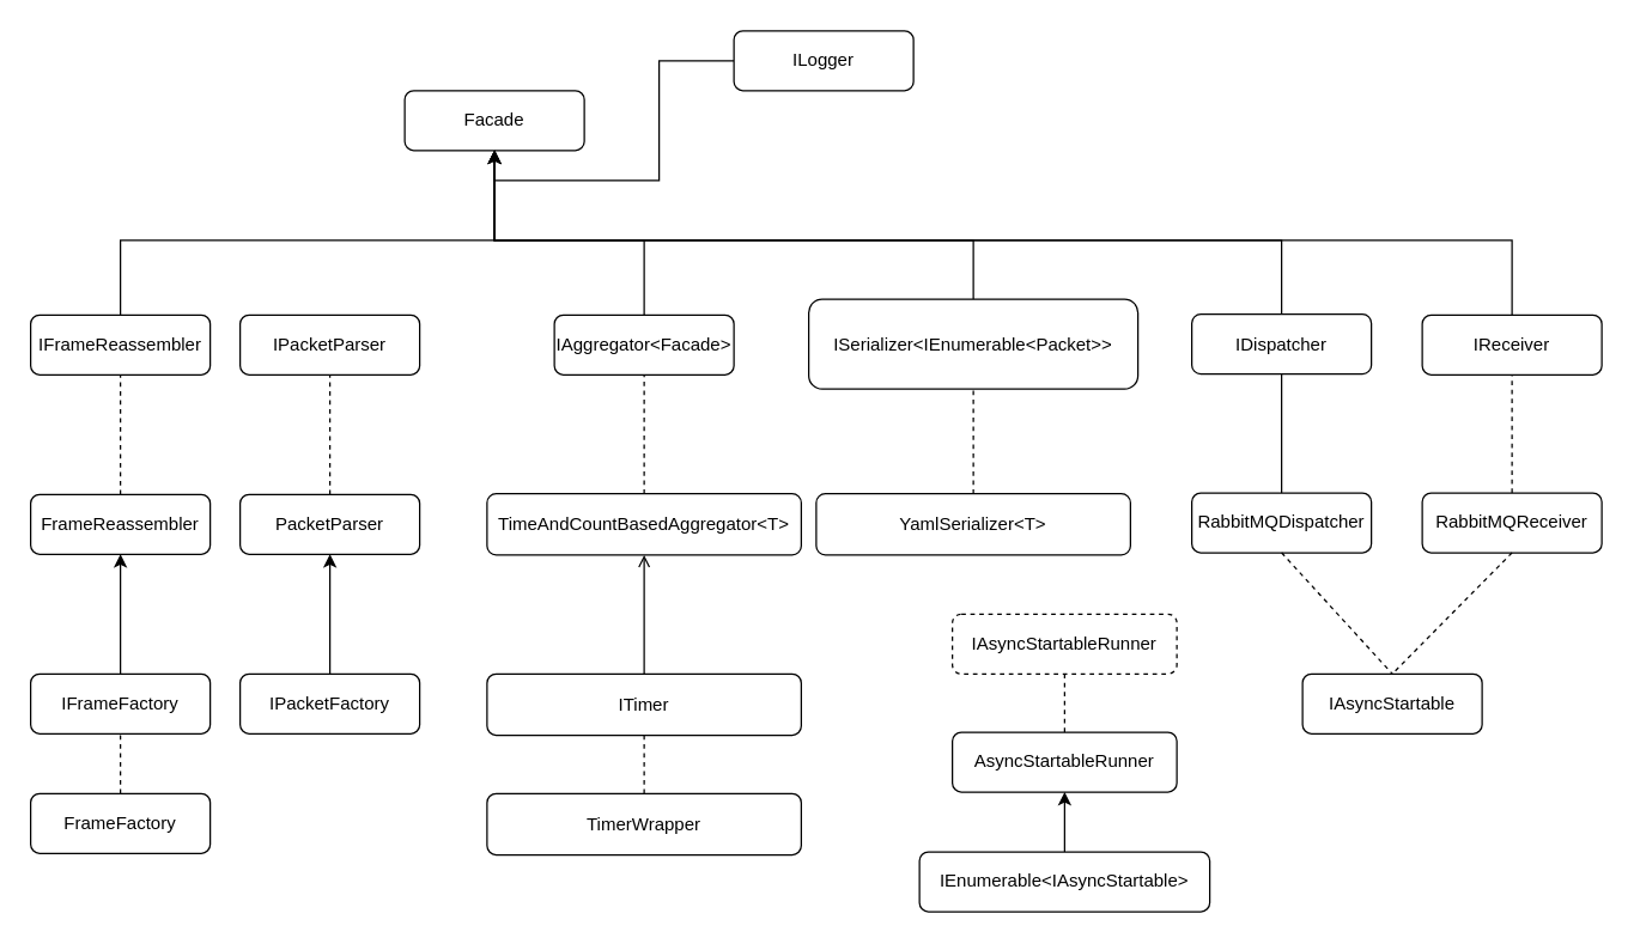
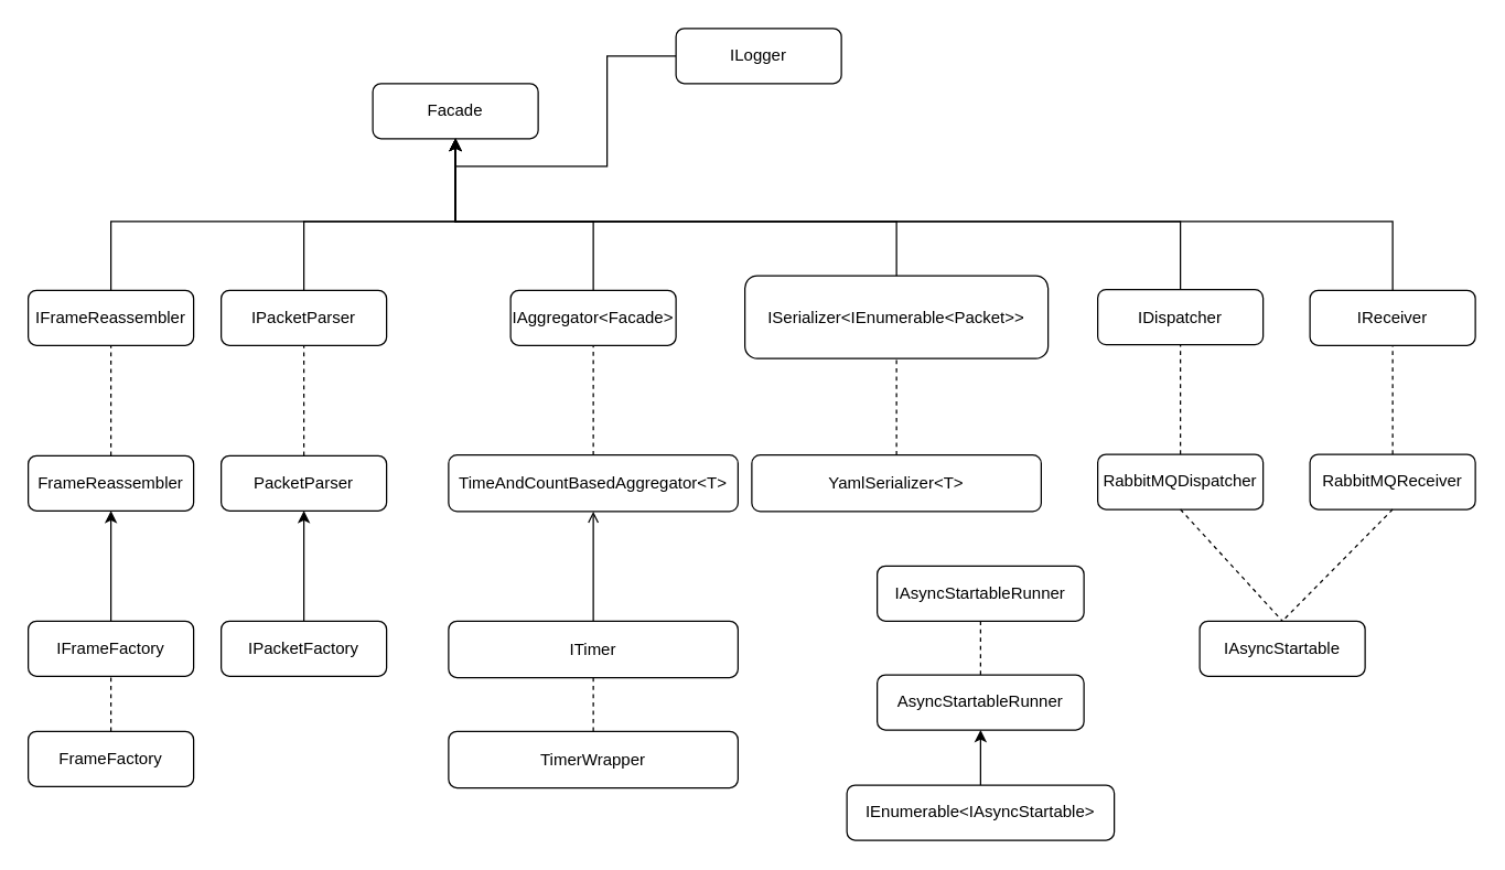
  <mxCell id="0" />
  <mxCell id="1" parent="0" />
  <mxCell id="2" value="Facade" style="rounded=1;whiteSpace=wrap;html=1;fontSize=12;glass=0;strokeWidth=1;shadow=0;" parent="1" vertex="1"><mxGeometry x="270" y="60" width="120" height="40" as="geometry" /></mxCell>
  <mxCell id="3" style="edgeStyle=orthogonalEdgeStyle;rounded=0;orthogonalLoop=1;jettySize=auto;html=1;entryX=0.5;entryY=1;entryDx=0;entryDy=0;" edge="1" parent="1" source="4" target="2"><mxGeometry relative="1" as="geometry"><Array as="points"><mxPoint x="1010" y="160" /><mxPoint x="330" y="160" /></Array></mxGeometry></mxCell>
  <mxCell id="4" value="IReceiver" style="rounded=1;whiteSpace=wrap;html=1;fontSize=12;glass=0;strokeWidth=1;shadow=0;" vertex="1" parent="1"><mxGeometry x="950" y="210" width="120" height="40" as="geometry" /></mxCell>
  <mxCell id="5" value="RabbitMQReceiver" style="rounded=1;whiteSpace=wrap;html=1;fontSize=12;glass=0;strokeWidth=1;shadow=0;" vertex="1" parent="1"><mxGeometry x="950" y="329" width="120" height="40" as="geometry" /></mxCell>
  <mxCell id="6" style="edgeStyle=orthogonalEdgeStyle;rounded=0;orthogonalLoop=1;jettySize=auto;html=1;entryX=0.5;entryY=1;entryDx=0;entryDy=0;" edge="1" parent="1" source="7" target="2"><mxGeometry relative="1" as="geometry"><Array as="points"><mxPoint x="80" y="160" /><mxPoint x="330" y="160" /></Array></mxGeometry></mxCell>
  <mxCell id="7" value="IFrameReassembler" style="rounded=1;whiteSpace=wrap;html=1;fontSize=12;glass=0;strokeWidth=1;shadow=0;" vertex="1" parent="1"><mxGeometry x="20" y="210" width="120" height="40" as="geometry" /></mxCell>
  <mxCell id="8" value="FrameReassembler" style="rounded=1;whiteSpace=wrap;html=1;fontSize=12;glass=0;strokeWidth=1;shadow=0;" vertex="1" parent="1"><mxGeometry x="20" y="330" width="120" height="40" as="geometry" /></mxCell>
  <mxCell id="9" style="edgeStyle=orthogonalEdgeStyle;rounded=0;orthogonalLoop=1;jettySize=auto;html=1;entryX=0.5;entryY=1;entryDx=0;entryDy=0;" edge="1" parent="1" source="10" target="8"><mxGeometry relative="1" as="geometry" /></mxCell>
  <mxCell id="10" value="IFrameFactory" style="rounded=1;whiteSpace=wrap;html=1;fontSize=12;glass=0;strokeWidth=1;shadow=0;" vertex="1" parent="1"><mxGeometry x="20" y="450" width="120" height="40" as="geometry" /></mxCell>
+ <mxCell id="11" style="edgeStyle=orthogonalEdgeStyle;rounded=0;orthogonalLoop=1;jettySize=auto;html=1;entryX=0.5;entryY=1;entryDx=0;entryDy=0;" edge="1" parent="1" source="12" target="2"><mxGeometry relative="1" as="geometry"><Array as="points"><mxPoint x="220" y="160" /><mxPoint x="330" y="160" /></Array></mxGeometry></mxCell>
  <mxCell id="12" value="IPacketParser" style="rounded=1;whiteSpace=wrap;html=1;fontSize=12;glass=0;strokeWidth=1;shadow=0;" vertex="1" parent="1"><mxGeometry x="160" y="210" width="120" height="40" as="geometry" /></mxCell>
  <mxCell id="13" value="PacketParser" style="rounded=1;whiteSpace=wrap;html=1;fontSize=12;glass=0;strokeWidth=1;shadow=0;" vertex="1" parent="1"><mxGeometry x="160" y="330" width="120" height="40" as="geometry" /></mxCell>
  <mxCell id="14" value="&lt;span style=&quot;color: rgba(0 , 0 , 0 , 0) ; font-family: monospace ; font-size: 0px&quot;&gt;%3CmxGraphModel%3E%3Croot%3E%3CmxCell%20id%3D%220%22%2F%3E%3CmxCell%20id%3D%221%22%20parent%3D%220%22%2F%3E%3CmxCell%20id%3D%222%22%20value%3D%22IPacketParser%22%20style%3D%22rounded%3D1%3BwhiteSpace%3Dwrap%3Bhtml%3D1%3BfontSize%3D12%3Bglass%3D0%3BstrokeWidth%3D1%3Bshadow%3D0%3B%22%20vertex%3D%221%22%20parent%3D%221%22%3E%3CmxGeometry%20x%3D%22510%22%20y%3D%22190%22%20width%3D%22120%22%20height%3D%2240%22%20as%3D%22geometry%22%2F%3E%3C%2FmxCell%3E%3C%2Froot%3E%3C%2FmxGraphModel%3E&lt;/span&gt;" style="text;html=1;align=center;verticalAlign=middle;resizable=0;points=[];autosize=1;" vertex="1" parent="1"><mxGeometry x="614" y="318.5" width="20" height="20" as="geometry" /></mxCell>
  <mxCell id="15" style="edgeStyle=orthogonalEdgeStyle;rounded=0;orthogonalLoop=1;jettySize=auto;html=1;entryX=0.5;entryY=1;entryDx=0;entryDy=0;" edge="1" parent="1" source="16" target="2"><mxGeometry relative="1" as="geometry"><Array as="points"><mxPoint x="650" y="160" /><mxPoint x="330" y="160" /></Array></mxGeometry></mxCell>
  <mxCell id="16" value="ISerializer&amp;lt;IEnumerable&amp;lt;Packet&amp;gt;&amp;gt;" style="rounded=1;whiteSpace=wrap;html=1;fontSize=12;glass=0;strokeWidth=1;shadow=0;" vertex="1" parent="1"><mxGeometry x="540" y="199.5" width="220" height="60" as="geometry" /></mxCell>
  <mxCell id="17" style="edgeStyle=orthogonalEdgeStyle;rounded=0;orthogonalLoop=1;jettySize=auto;html=1;entryX=0.5;entryY=1;entryDx=0;entryDy=0;" edge="1" parent="1" source="18" target="2"><mxGeometry relative="1" as="geometry"><Array as="points"><mxPoint x="430" y="160" /><mxPoint x="330" y="160" /></Array></mxGeometry></mxCell>
  <mxCell id="18" value="IAggregator&amp;lt;Facade&amp;gt;" style="rounded=1;whiteSpace=wrap;html=1;fontSize=12;glass=0;strokeWidth=1;shadow=0;" vertex="1" parent="1"><mxGeometry x="370" y="210" width="120" height="40" as="geometry" /></mxCell>
  <mxCell id="19" style="edgeStyle=orthogonalEdgeStyle;rounded=0;orthogonalLoop=1;jettySize=auto;html=1;entryX=0.5;entryY=1;entryDx=0;entryDy=0;" edge="1" parent="1" source="20" target="2"><mxGeometry relative="1" as="geometry"><Array as="points"><mxPoint x="856" y="160" /><mxPoint x="330" y="160" /></Array></mxGeometry></mxCell>
  <mxCell id="20" value="IDispatcher" style="rounded=1;whiteSpace=wrap;html=1;fontSize=12;glass=0;strokeWidth=1;shadow=0;" vertex="1" parent="1"><mxGeometry x="796" y="209.5" width="120" height="40" as="geometry" /></mxCell>
  <mxCell id="21" value="RabbitMQDispatcher" style="rounded=1;whiteSpace=wrap;html=1;fontSize=12;glass=0;strokeWidth=1;shadow=0;" vertex="1" parent="1"><mxGeometry x="796" y="329" width="120" height="40" as="geometry" /></mxCell>
  <mxCell id="22" style="edgeStyle=orthogonalEdgeStyle;rounded=0;orthogonalLoop=1;jettySize=auto;html=1;entryX=0.5;entryY=1;entryDx=0;entryDy=0;" edge="1" parent="1" source="23" target="2"><mxGeometry relative="1" as="geometry" /></mxCell>
  <mxCell id="23" value="ILogger" style="rounded=1;whiteSpace=wrap;html=1;fontSize=12;glass=0;strokeWidth=1;shadow=0;" vertex="1" parent="1"><mxGeometry x="490" y="20" width="120" height="40" as="geometry" /></mxCell>
  <mxCell id="24" value="" style="endArrow=none;dashed=1;html=1;exitX=0.5;exitY=0;exitDx=0;exitDy=0;entryX=0.5;entryY=1;entryDx=0;entryDy=0;" edge="1" parent="1" source="8" target="7"><mxGeometry width="50" height="50" relative="1" as="geometry"><mxPoint x="460" y="330" as="sourcePoint" /><mxPoint x="510" y="280" as="targetPoint" /></mxGeometry></mxCell>
  <mxCell id="25" value="" style="endArrow=none;dashed=1;html=1;exitX=0.5;exitY=0;exitDx=0;exitDy=0;entryX=0.5;entryY=1;entryDx=0;entryDy=0;" edge="1" parent="1" source="5" target="4"><mxGeometry width="50" height="50" relative="1" as="geometry"><mxPoint x="1290" y="339.5" as="sourcePoint" /><mxPoint x="1290" y="259.5" as="targetPoint" /></mxGeometry></mxCell>
  <mxCell id="26" value="" style="endArrow=none;dashed=1;html=1;entryX=0.5;entryY=1;entryDx=0;entryDy=0;exitX=0.5;exitY=0;exitDx=0;exitDy=0;" edge="1" parent="1" source="13" target="12"><mxGeometry width="50" height="50" relative="1" as="geometry"><mxPoint x="460" y="330" as="sourcePoint" /><mxPoint x="510" y="280" as="targetPoint" /></mxGeometry></mxCell>
  <mxCell id="27" value="" style="endArrow=none;dashed=1;html=1;entryX=0.5;entryY=1;entryDx=0;entryDy=0;exitX=0.5;exitY=0;exitDx=0;exitDy=0;" edge="1" parent="1" source="34" target="18"><mxGeometry width="50" height="50" relative="1" as="geometry"><mxPoint x="430" y="330" as="sourcePoint" /><mxPoint x="230" y="260" as="targetPoint" /></mxGeometry></mxCell>
  <mxCell id="28" value="" style="endArrow=none;dashed=1;html=1;entryX=0.5;entryY=1;entryDx=0;entryDy=0;exitX=0.5;exitY=0;exitDx=0;exitDy=0;" edge="1" parent="1" source="39" target="16"><mxGeometry width="50" height="50" relative="1" as="geometry"><mxPoint x="650" y="319.5" as="sourcePoint" /><mxPoint x="456" y="259.5" as="targetPoint" /></mxGeometry></mxCell>
- <mxCell id="29" value="" style="endArrow=none;dashed=0;html=1;entryX=0.5;entryY=1;entryDx=0;entryDy=0;exitX=0.5;exitY=0;exitDx=0;exitDy=0;" edge="1" parent="1" source="21" target="20"><mxGeometry width="50" height="50" relative="1" as="geometry"><mxPoint x="466" y="349.5" as="sourcePoint" /><mxPoint x="466" y="269.5" as="targetPoint" /></mxGeometry></mxCell>
+ <mxCell id="29" value="" style="endArrow=none;dashed=1;html=1;entryX=0.5;entryY=1;entryDx=0;entryDy=0;exitX=0.5;exitY=0;exitDx=0;exitDy=0;" edge="1" parent="1" source="21" target="20"><mxGeometry width="50" height="50" relative="1" as="geometry"><mxPoint x="466" y="349.5" as="sourcePoint" /><mxPoint x="466" y="269.5" as="targetPoint" /></mxGeometry></mxCell>
  <mxCell id="30" style="edgeStyle=orthogonalEdgeStyle;rounded=0;orthogonalLoop=1;jettySize=auto;html=1;entryX=0.5;entryY=1;entryDx=0;entryDy=0;" edge="1" parent="1" source="31" target="13"><mxGeometry relative="1" as="geometry" /></mxCell>
  <mxCell id="31" value="IPacketFactory" style="rounded=1;whiteSpace=wrap;html=1;fontSize=12;glass=0;strokeWidth=1;shadow=0;" vertex="1" parent="1"><mxGeometry x="160" y="450" width="120" height="40" as="geometry" /></mxCell>
  <mxCell id="32" value="FrameFactory" style="rounded=1;whiteSpace=wrap;html=1;fontSize=12;glass=0;strokeWidth=1;shadow=0;" vertex="1" parent="1"><mxGeometry x="20" y="530" width="120" height="40" as="geometry" /></mxCell>
  <mxCell id="33" value="" style="endArrow=none;dashed=1;html=1;entryX=0.5;entryY=1;entryDx=0;entryDy=0;exitX=0.5;exitY=0;exitDx=0;exitDy=0;" edge="1" parent="1" source="32" target="10"><mxGeometry width="50" height="50" relative="1" as="geometry"><mxPoint x="230" y="540" as="sourcePoint" /><mxPoint x="230" y="500" as="targetPoint" /></mxGeometry></mxCell>
  <mxCell id="34" value="TimeAndCountBasedAggregator&amp;lt;T&amp;gt;" style="rounded=1;whiteSpace=wrap;html=1;fontSize=12;glass=0;strokeWidth=1;shadow=0;" vertex="1" parent="1"><mxGeometry x="325" y="329.5" width="210" height="41" as="geometry" /></mxCell>
  <mxCell id="35" value="" style="edgeStyle=orthogonalEdgeStyle;rounded=0;orthogonalLoop=1;jettySize=auto;html=1;entryX=0.5;entryY=1;entryDx=0;entryDy=0;endArrow=open;" edge="1" parent="1" source="36" target="34"><mxGeometry relative="1" as="geometry"><mxPoint x="430" y="380" as="targetPoint" /></mxGeometry></mxCell>
  <mxCell id="36" value="ITimer" style="rounded=1;whiteSpace=wrap;html=1;fontSize=12;glass=0;strokeWidth=1;shadow=0;" vertex="1" parent="1"><mxGeometry x="325" y="450" width="210" height="41" as="geometry" /></mxCell>
  <mxCell id="37" value="TimerWrapper" style="rounded=1;whiteSpace=wrap;html=1;fontSize=12;glass=0;strokeWidth=1;shadow=0;" vertex="1" parent="1"><mxGeometry x="325" y="530" width="210" height="41" as="geometry" /></mxCell>
  <mxCell id="38" value="" style="endArrow=none;dashed=1;html=1;entryX=0.5;entryY=1;entryDx=0;entryDy=0;exitX=0.5;exitY=0;exitDx=0;exitDy=0;" edge="1" parent="1" source="37" target="36"><mxGeometry width="50" height="50" relative="1" as="geometry"><mxPoint x="230" y="530" as="sourcePoint" /><mxPoint x="230" y="490" as="targetPoint" /></mxGeometry></mxCell>
  <mxCell id="39" value="YamlSerializer&amp;lt;T&amp;gt;" style="rounded=1;whiteSpace=wrap;html=1;fontSize=12;glass=0;strokeWidth=1;shadow=0;" vertex="1" parent="1"><mxGeometry x="545" y="329.5" width="210" height="41" as="geometry" /></mxCell>
  <mxCell id="40" value="IAsyncStartable" style="rounded=1;whiteSpace=wrap;html=1;fontSize=12;glass=0;strokeWidth=1;shadow=0;" vertex="1" parent="1"><mxGeometry x="870" y="450" width="120" height="40" as="geometry" /></mxCell>
  <mxCell id="41" value="" style="endArrow=none;dashed=1;html=1;entryX=0.5;entryY=0;entryDx=0;entryDy=0;exitX=0.5;exitY=1;exitDx=0;exitDy=0;" edge="1" parent="1" source="21" target="40"><mxGeometry width="50" height="50" relative="1" as="geometry"><mxPoint x="866" y="339" as="sourcePoint" /><mxPoint x="866" y="259.5" as="targetPoint" /></mxGeometry></mxCell>
  <mxCell id="42" value="" style="endArrow=none;dashed=1;html=1;entryX=0.5;entryY=0;entryDx=0;entryDy=0;exitX=0.5;exitY=1;exitDx=0;exitDy=0;" edge="1" parent="1" source="5" target="40"><mxGeometry width="50" height="50" relative="1" as="geometry"><mxPoint x="866" y="379" as="sourcePoint" /><mxPoint x="940" y="450" as="targetPoint" /></mxGeometry></mxCell>
- <mxCell id="43" value="IAsyncStartableRunner" style="rounded=1;whiteSpace=wrap;html=1;fontSize=12;glass=0;strokeWidth=1;shadow=0;dashed=1;" vertex="1" parent="1"><mxGeometry x="636" y="410" width="150" height="40" as="geometry" /></mxCell>
+ <mxCell id="43" value="IAsyncStartableRunner" style="rounded=1;whiteSpace=wrap;html=1;fontSize=12;glass=0;strokeWidth=1;shadow=0;" vertex="1" parent="1"><mxGeometry x="636" y="410" width="150" height="40" as="geometry" /></mxCell>
  <mxCell id="44" value="AsyncStartableRunner" style="rounded=1;whiteSpace=wrap;html=1;fontSize=12;glass=0;strokeWidth=1;shadow=0;" vertex="1" parent="1"><mxGeometry x="636" y="489" width="150" height="40" as="geometry" /></mxCell>
  <mxCell id="45" value="" style="endArrow=none;dashed=1;html=1;entryX=0.5;entryY=0;entryDx=0;entryDy=0;exitX=0.5;exitY=1;exitDx=0;exitDy=0;" edge="1" parent="1" source="43" target="44"><mxGeometry width="50" height="50" relative="1" as="geometry"><mxPoint x="862" y="338" as="sourcePoint" /><mxPoint x="936" y="419" as="targetPoint" /></mxGeometry></mxCell>
  <mxCell id="46" value="" style="edgeStyle=orthogonalEdgeStyle;rounded=0;orthogonalLoop=1;jettySize=auto;html=1;entryX=0.5;entryY=1;entryDx=0;entryDy=0;exitX=0.5;exitY=0;exitDx=0;exitDy=0;" edge="1" parent="1" source="47" target="44"><mxGeometry relative="1" as="geometry"><mxPoint x="836" y="549" as="sourcePoint" /><mxPoint x="710.41" y="529" as="targetPoint" /></mxGeometry></mxCell>
  <mxCell id="47" value="IEnumerable&amp;lt;IAsyncStartable&amp;gt;" style="rounded=1;whiteSpace=wrap;html=1;fontSize=12;glass=0;strokeWidth=1;shadow=0;" vertex="1" parent="1"><mxGeometry x="614" y="569" width="194" height="40" as="geometry" /></mxCell>
